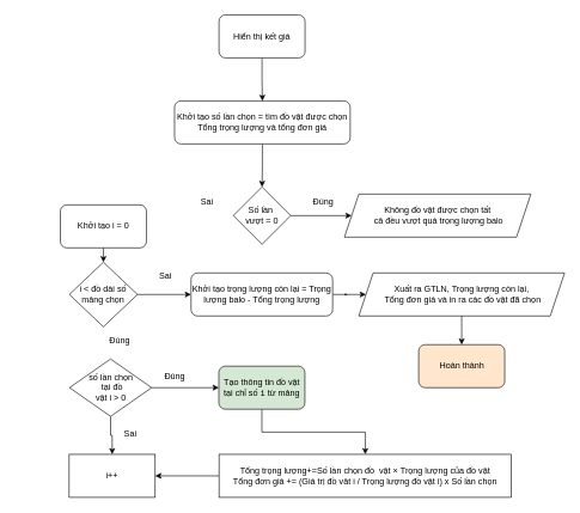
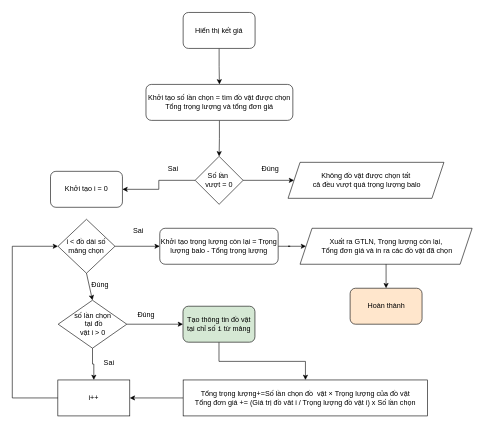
  <mxCell id="0" />
  <mxCell id="1" parent="0" />
  <mxCell id="2" value="" style="edgeStyle=orthogonalEdgeStyle;rounded=0;orthogonalLoop=1;jettySize=auto;html=1;" edge="1" parent="1" source="3" target="5"><mxGeometry relative="1" as="geometry" /></mxCell>
  <mxCell id="3" value="Hiển thị kết giá" style="rounded=1;whiteSpace=wrap;html=1;" vertex="1" parent="1"><mxGeometry x="305" y="20" width="120" height="60" as="geometry" /></mxCell>
  <mxCell id="4" value="" style="edgeStyle=orthogonalEdgeStyle;rounded=0;orthogonalLoop=1;jettySize=auto;html=1;" edge="1" parent="1" source="5" target="8"><mxGeometry relative="1" as="geometry" /></mxCell>
  <mxCell id="5" value="Khởi tạo số lần chọn = tìm đồ vật được chọn&lt;div&gt;Tổng trọng lượng và tổng đơn giá&lt;/div&gt;" style="rounded=1;whiteSpace=wrap;html=1;" vertex="1" parent="1"><mxGeometry x="243" y="140" width="245" height="60" as="geometry" /></mxCell>
+ <mxCell id="6" value="" style="edgeStyle=orthogonalEdgeStyle;rounded=0;orthogonalLoop=1;jettySize=auto;html=1;" edge="1" parent="1" source="8" target="10"><mxGeometry relative="1" as="geometry" /></mxCell>
  <mxCell id="7" value="" style="edgeStyle=orthogonalEdgeStyle;rounded=0;orthogonalLoop=1;jettySize=auto;html=1;" edge="1" parent="1" source="8" target="9"><mxGeometry relative="1" as="geometry" /></mxCell>
  <mxCell id="8" value="Số lần&amp;nbsp;&lt;div&gt;vượt&amp;nbsp;&lt;span style=&quot;background-color: initial;&quot;&gt;= 0&lt;/span&gt;&lt;/div&gt;" style="rhombus;whiteSpace=wrap;html=1;" vertex="1" parent="1"><mxGeometry x="325" y="260" width="80" height="80" as="geometry" /></mxCell>
  <mxCell id="9" value="Không đồ vật được chọn tất&lt;div&gt;&amp;nbsp;cả đều vượt quá trọng lượng balo&lt;/div&gt;" style="shape=parallelogram;perimeter=parallelogramPerimeter;whiteSpace=wrap;html=1;fixedSize=1;" vertex="1" parent="1"><mxGeometry x="480" y="270" width="260" height="60" as="geometry" /></mxCell>
  <mxCell id="10" value="Khởi tạo i = 0" style="rounded=1;whiteSpace=wrap;html=1;" vertex="1" parent="1"><mxGeometry x="83.75" y="285" width="120" height="60" as="geometry" /></mxCell>
  <mxCell id="11" value="i &amp;lt; đồ dài số&lt;div&gt;mảng chọn&lt;/div&gt;" style="rhombus;whiteSpace=wrap;html=1;" vertex="1" parent="1"><mxGeometry x="96.25" y="365" width="95" height="90" as="geometry" /></mxCell>
  <mxCell id="12" value="" style="edgeStyle=orthogonalEdgeStyle;rounded=0;orthogonalLoop=1;jettySize=auto;html=1;" edge="1" parent="1" source="14" target="16"><mxGeometry relative="1" as="geometry" /></mxCell>
  <mxCell id="13" value="" style="edgeStyle=orthogonalEdgeStyle;rounded=0;orthogonalLoop=1;jettySize=auto;html=1;" edge="1" parent="1" source="14" target="23"><mxGeometry relative="1" as="geometry" /></mxCell>
  <mxCell id="14" value="số lần chọn&lt;div&gt;&amp;nbsp;tại đồ&lt;div&gt;vật i &amp;gt; 0&lt;/div&gt;&lt;/div&gt;" style="rhombus;whiteSpace=wrap;html=1;" vertex="1" parent="1"><mxGeometry x="96.5" y="500" width="114.5" height="80" as="geometry" /></mxCell>
  <mxCell id="15" value="" style="edgeStyle=orthogonalEdgeStyle;rounded=0;orthogonalLoop=1;jettySize=auto;html=1;" edge="1" parent="1" source="16" target="18"><mxGeometry relative="1" as="geometry"><Array as="points"><mxPoint x="365" y="602" /><mxPoint x="509" y="602" /></Array></mxGeometry></mxCell>
  <mxCell id="16" value="Tạo thông tin đồ vật tại chỉ số &lt;code&gt;i&lt;/code&gt; từ mảng" style="rounded=1;whiteSpace=wrap;html=1;fillColor=#d5e8d4;" vertex="1" parent="1"><mxGeometry x="304.75" y="510" width="120" height="60" as="geometry" /></mxCell>
  <mxCell id="17" value="" style="edgeStyle=orthogonalEdgeStyle;rounded=0;orthogonalLoop=1;jettySize=auto;html=1;" edge="1" parent="1" source="18" target="23"><mxGeometry relative="1" as="geometry" /></mxCell>
  <mxCell id="18" value="&lt;span class=&quot;base&quot;&gt;&lt;span class=&quot;mord text&quot;&gt;&lt;span class=&quot;mord&quot;&gt;Tổng&amp;nbsp;trọng&amp;nbsp;l&lt;/span&gt;&lt;span class=&quot;mord latin_fallback&quot;&gt;ư&lt;/span&gt;&lt;span class=&quot;mord&quot;&gt;ợng&lt;/span&gt;&lt;/span&gt;&lt;span class=&quot;mord&quot;&gt;+&lt;/span&gt;&lt;span class=&quot;mspace&quot;&gt;&lt;/span&gt;&lt;span class=&quot;mrel&quot;&gt;=Số&lt;/span&gt;&lt;/span&gt;&lt;span class=&quot;base&quot;&gt;&lt;span class=&quot;mord text&quot;&gt;&lt;span class=&quot;mord&quot;&gt;&amp;nbsp;lần&lt;/span&gt;&lt;span class=&quot;mord&quot;&gt;&amp;nbsp;chọn đồ&amp;nbsp;&lt;/span&gt;&lt;span class=&quot;mord&quot;&gt;&amp;nbsp;vật&amp;nbsp;&lt;/span&gt;&lt;/span&gt;&lt;span class=&quot;mspace&quot;&gt;&lt;/span&gt;&lt;span class=&quot;mbin&quot;&gt;×&amp;nbsp;&lt;/span&gt;&lt;span class=&quot;mspace&quot;&gt;&lt;/span&gt;&lt;/span&gt;&lt;span class=&quot;base&quot;&gt;&lt;span class=&quot;strut&quot;&gt;&lt;/span&gt;&lt;span class=&quot;mord text&quot;&gt;&lt;span class=&quot;mord&quot;&gt;Trọng&amp;nbsp;l&lt;/span&gt;&lt;span class=&quot;mord latin_fallback&quot;&gt;ư&lt;/span&gt;&lt;span class=&quot;mord&quot;&gt;ợng&amp;nbsp;của đồ&lt;/span&gt;&lt;span class=&quot;mord&quot;&gt;&amp;nbsp;vật&lt;/span&gt;&lt;/span&gt;&lt;/span&gt;&lt;div&gt;&lt;span class=&quot;base&quot;&gt;&lt;span class=&quot;mord text&quot;&gt;&lt;span class=&quot;mord&quot;&gt;Tổng đơn giá += (Giá trị đồ vât i / Trọng lượng đồ vật i) x Số lần chọn&lt;/span&gt;&lt;/span&gt;&lt;/span&gt;&lt;/div&gt;" style="rounded=0;whiteSpace=wrap;html=1;" vertex="1" parent="1"><mxGeometry x="305" y="633" width="407.5" height="60" as="geometry" /></mxCell>
  <mxCell id="19" value="Xuất ra GTLN, Trọng lượng còn lại,&lt;div&gt;&amp;nbsp;Tổng đơn giá và in ra các đồ vật đã chọn&lt;/div&gt;" style="shape=parallelogram;perimeter=parallelogramPerimeter;whiteSpace=wrap;html=1;fixedSize=1;" vertex="1" parent="1"><mxGeometry x="500" y="380" width="287" height="60" as="geometry" /></mxCell>
  <mxCell id="20" value="" style="edgeStyle=orthogonalEdgeStyle;rounded=0;orthogonalLoop=1;jettySize=auto;html=1;" edge="1" parent="1" source="21" target="19"><mxGeometry relative="1" as="geometry" /></mxCell>
  <mxCell id="21" value="Khởi tạo trọng lượng còn lại = Trọng lượng balo - Tổng trọng lượng" style="rounded=1;whiteSpace=wrap;html=1;" vertex="1" parent="1"><mxGeometry x="266" y="380" width="197.5" height="60" as="geometry" /></mxCell>
  <mxCell id="22" value="Hoàn thành" style="rounded=1;whiteSpace=wrap;html=1;fillColor=#ffe6cc;" vertex="1" parent="1"><mxGeometry x="583.5" y="480" width="120" height="60" as="geometry" /></mxCell>
  <mxCell id="23" value="i++" style="rounded=0;whiteSpace=wrap;html=1;" vertex="1" parent="1"><mxGeometry x="96" y="633" width="120" height="60" as="geometry" /></mxCell>
  <mxCell id="24" value="Đúng" style="text;html=1;align=center;verticalAlign=middle;resizable=0;points=[];autosize=1;strokeColor=none;fillColor=none;" vertex="1" parent="1"><mxGeometry x="425" y="266" width="50" height="30" as="geometry" /></mxCell>
  <mxCell id="25" value="Sai" style="text;html=1;align=center;verticalAlign=middle;resizable=0;points=[];autosize=1;strokeColor=none;fillColor=none;" vertex="1" parent="1"><mxGeometry x="268" y="266" width="40" height="30" as="geometry" /></mxCell>
  <mxCell id="26" value="Đúng" style="text;html=1;align=center;verticalAlign=middle;resizable=0;points=[];autosize=1;strokeColor=none;fillColor=none;" vertex="1" parent="1"><mxGeometry x="141.25" y="460" width="50" height="30" as="geometry" /></mxCell>
  <mxCell id="27" value="Sai" style="text;html=1;align=center;verticalAlign=middle;resizable=0;points=[];autosize=1;strokeColor=none;fillColor=none;" vertex="1" parent="1"><mxGeometry x="210" y="370" width="40" height="30" as="geometry" /></mxCell>
  <mxCell id="28" value="Đúng" style="text;html=1;align=center;verticalAlign=middle;resizable=0;points=[];autosize=1;strokeColor=none;fillColor=none;" vertex="1" parent="1"><mxGeometry x="218" y="510" width="50" height="30" as="geometry" /></mxCell>
  <mxCell id="29" value="Sai" style="text;html=1;align=center;verticalAlign=middle;resizable=0;points=[];autosize=1;strokeColor=none;fillColor=none;" vertex="1" parent="1"><mxGeometry x="161" y="590" width="40" height="30" as="geometry" /></mxCell>
+ <mxCell id="30" value="" style="endArrow=classic;html=1;rounded=0;exitX=0.5;exitY=1;exitDx=0;exitDy=0;entryX=0.5;entryY=0;entryDx=0;entryDy=0;" edge="1" parent="1" source="11" target="14"><mxGeometry width="50" height="50" relative="1" as="geometry"><mxPoint x="340" y="710" as="sourcePoint" /><mxPoint x="144" y="510" as="targetPoint" /></mxGeometry></mxCell>
  <mxCell id="31" value="" style="endArrow=classic;html=1;rounded=0;exitX=0.5;exitY=1;exitDx=0;exitDy=0;entryX=0.5;entryY=0;entryDx=0;entryDy=0;" edge="1" parent="1" source="19" target="22"><mxGeometry width="50" height="50" relative="1" as="geometry"><mxPoint x="340" y="610" as="sourcePoint" /><mxPoint x="390" y="560" as="targetPoint" /></mxGeometry></mxCell>
  <mxCell id="32" value="" style="endArrow=classic;html=1;rounded=0;exitX=1;exitY=0.5;exitDx=0;exitDy=0;entryX=0;entryY=0.5;entryDx=0;entryDy=0;" edge="1" parent="1" source="11" target="21"><mxGeometry width="50" height="50" relative="1" as="geometry"><mxPoint x="340" y="480" as="sourcePoint" /><mxPoint x="390" y="430" as="targetPoint" /></mxGeometry></mxCell>
- <mxCell id="34" value="" style="endArrow=classic;html=1;rounded=0;exitX=0.5;exitY=1;exitDx=0;exitDy=0;entryX=0.5;entryY=0;entryDx=0;entryDy=0;" edge="1" parent="1" source="10" target="11"><mxGeometry width="50" height="50" relative="1" as="geometry"><mxPoint x="340" y="280" as="sourcePoint" /><mxPoint x="390" y="230" as="targetPoint" /></mxGeometry></mxCell>
+ <mxCell id="33" value="" style="endArrow=classic;html=1;rounded=0;exitX=0;exitY=0.5;exitDx=0;exitDy=0;entryX=0;entryY=0.5;entryDx=0;entryDy=0;" edge="1" parent="1" source="23" target="11"><mxGeometry width="50" height="50" relative="1" as="geometry"><mxPoint x="340" y="680" as="sourcePoint" /><mxPoint x="390" y="630" as="targetPoint" /><Array as="points"><mxPoint x="20" y="663" /><mxPoint x="20" y="410" /></Array></mxGeometry></mxCell>
